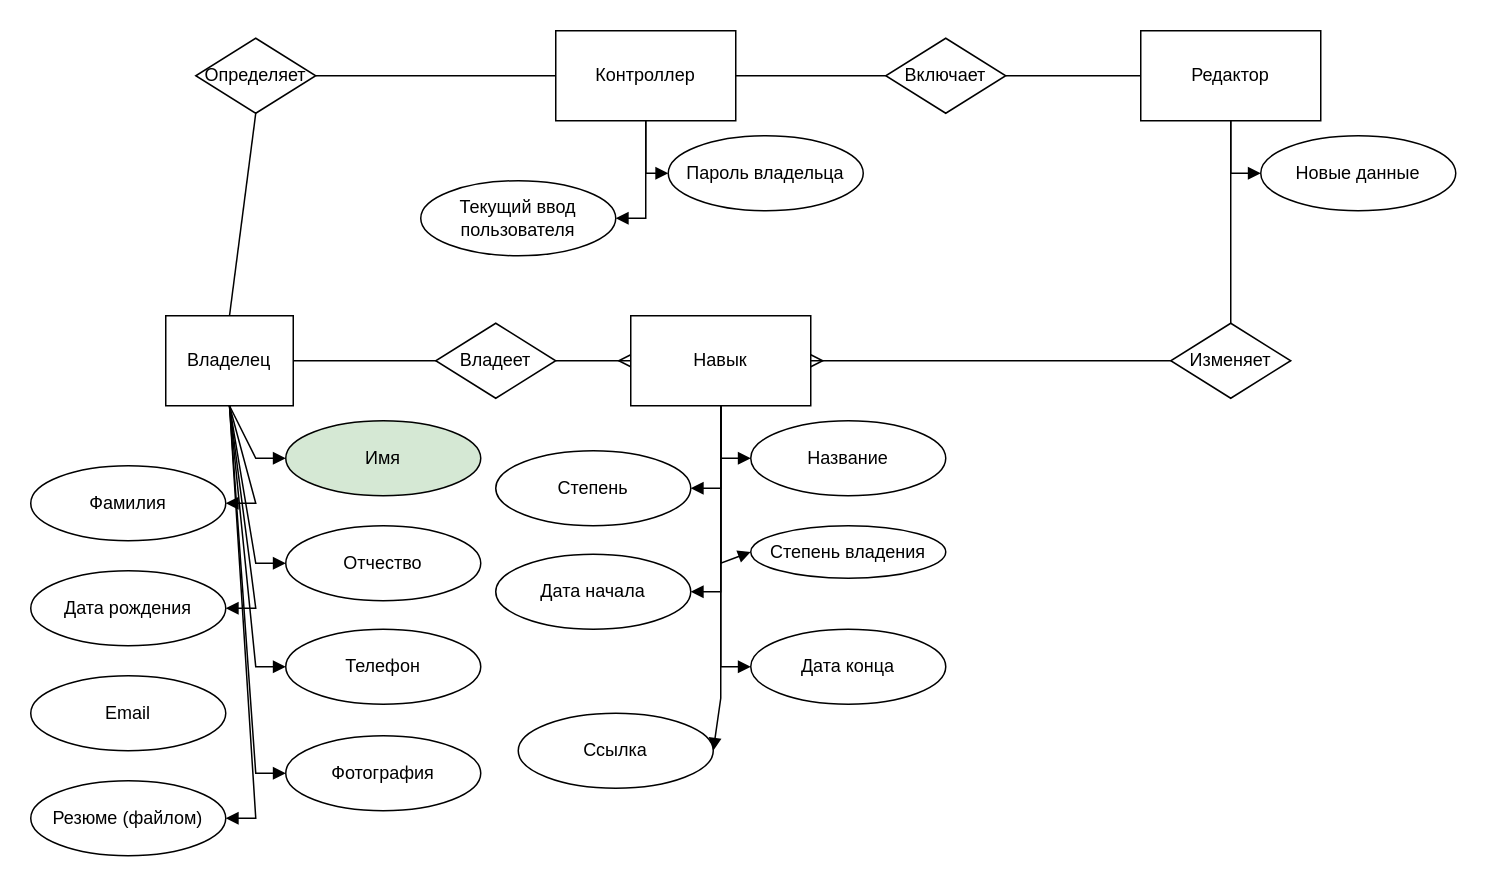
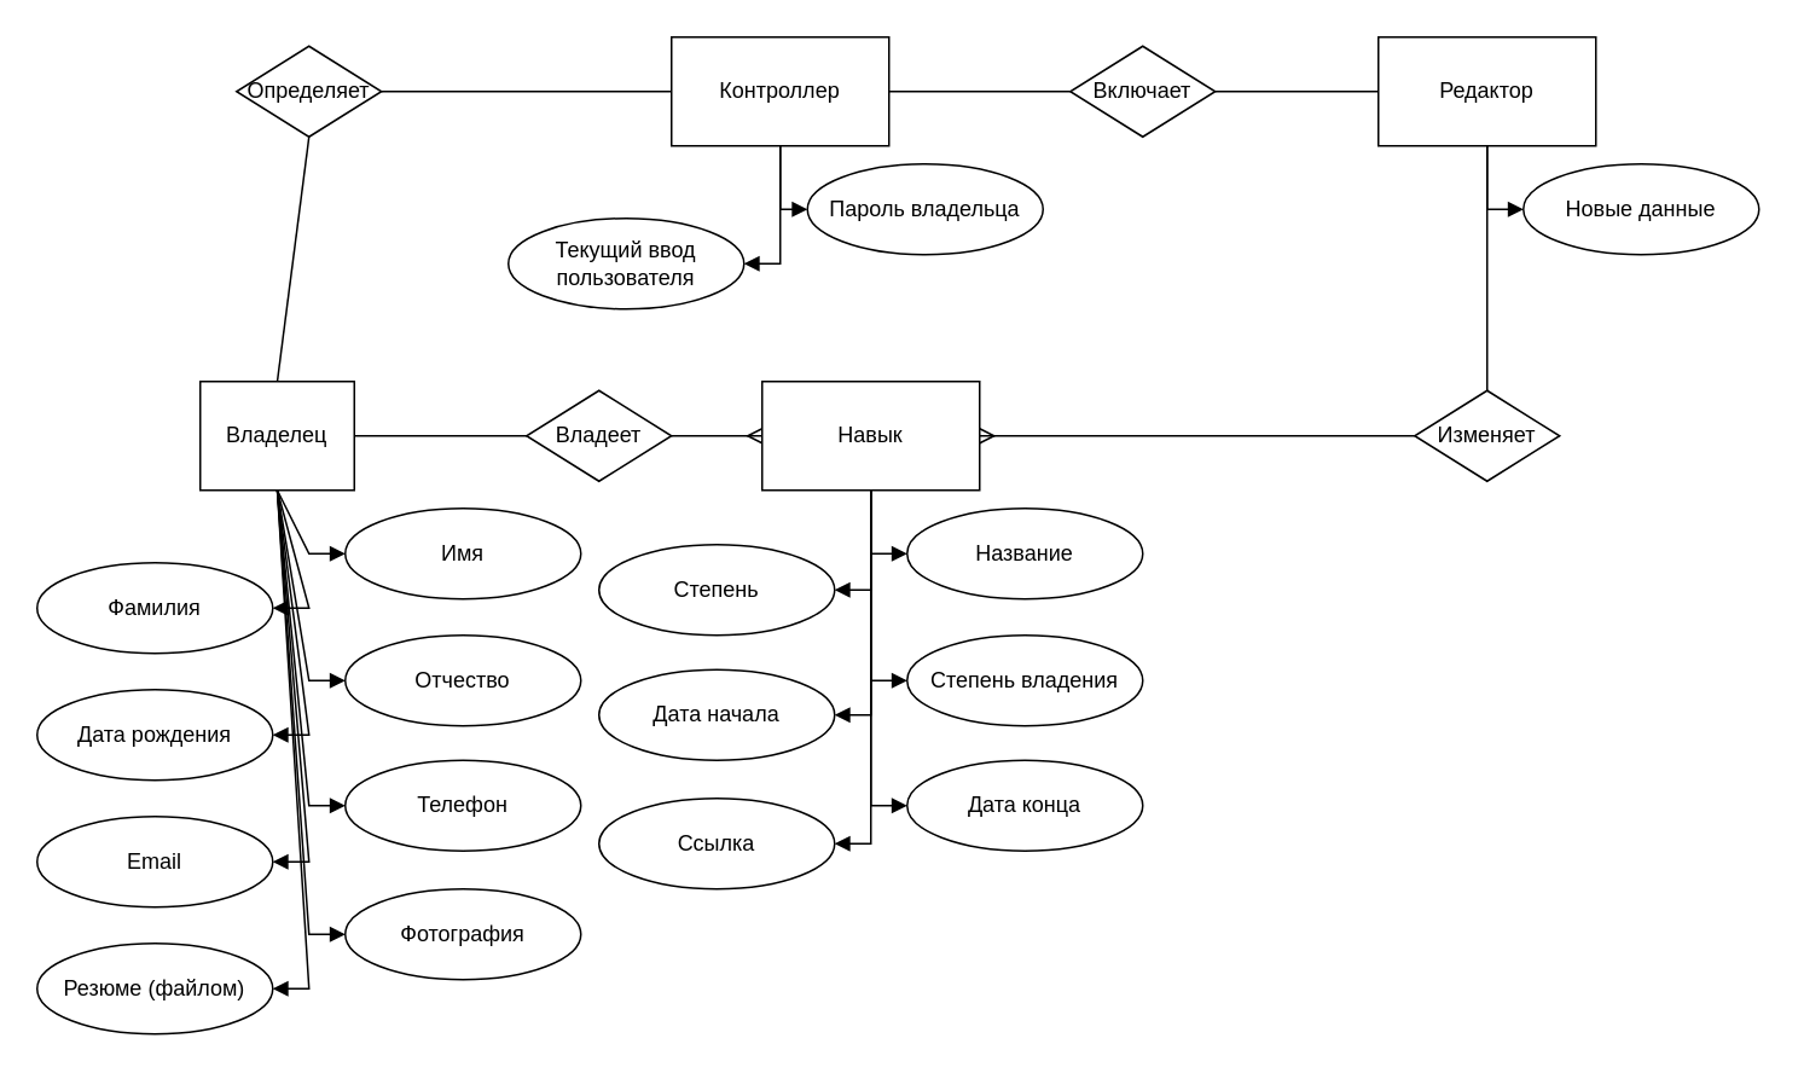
  <mxCell id="0" />
  <mxCell id="1" parent="0" />
  <mxCell id="2" style="edgeStyle=none;html=1;exitX=0.5;exitY=1;exitDx=0;exitDy=0;entryX=0;entryY=0.5;entryDx=0;entryDy=0;endArrow=block;endFill=1;rounded=0;" parent="1" source="12" target="13" edge="1"><mxGeometry relative="1" as="geometry"><Array as="points"><mxPoint x="170" y="305" /></Array></mxGeometry></mxCell>
  <mxCell id="3" style="edgeStyle=none;rounded=0;html=1;exitX=0.5;exitY=1;exitDx=0;exitDy=0;entryX=0;entryY=0.5;entryDx=0;entryDy=0;endArrow=block;endFill=1;" parent="1" source="12" target="15" edge="1"><mxGeometry relative="1" as="geometry"><Array as="points"><mxPoint x="170" y="375" /></Array></mxGeometry></mxCell>
  <mxCell id="4" style="edgeStyle=none;rounded=0;html=1;exitX=0.5;exitY=1;exitDx=0;exitDy=0;entryX=1;entryY=0.5;entryDx=0;entryDy=0;endArrow=block;endFill=1;" parent="1" source="12" target="14" edge="1"><mxGeometry relative="1" as="geometry"><Array as="points"><mxPoint x="170" y="335" /></Array></mxGeometry></mxCell>
  <mxCell id="5" style="edgeStyle=none;rounded=0;html=1;exitX=0.5;exitY=1;exitDx=0;exitDy=0;entryX=1;entryY=0.5;entryDx=0;entryDy=0;endArrow=block;endFill=1;" parent="1" source="12" target="16" edge="1"><mxGeometry relative="1" as="geometry"><Array as="points"><mxPoint x="170" y="405" /></Array></mxGeometry></mxCell>
  <mxCell id="6" style="edgeStyle=none;rounded=0;html=1;exitX=1;exitY=0.5;exitDx=0;exitDy=0;entryX=0;entryY=0.5;entryDx=0;entryDy=0;endArrow=none;endFill=0;" parent="1" source="12" target="33" edge="1"><mxGeometry relative="1" as="geometry"><Array as="points"><mxPoint x="330" y="240" /></Array></mxGeometry></mxCell>
  <mxCell id="7" style="edgeStyle=none;html=1;exitX=0.5;exitY=1;exitDx=0;exitDy=0;entryX=0;entryY=0.5;entryDx=0;entryDy=0;rounded=0;endArrow=block;endFill=1;" edge="1" parent="1" source="12" target="34"><mxGeometry relative="1" as="geometry"><Array as="points"><mxPoint x="170" y="444" /></Array></mxGeometry></mxCell>
+ <mxCell id="8" style="edgeStyle=none;rounded=0;html=1;exitX=0.5;exitY=1;exitDx=0;exitDy=0;entryX=1;entryY=0.5;entryDx=0;entryDy=0;endArrow=block;endFill=1;" edge="1" parent="1" source="12" target="35"><mxGeometry relative="1" as="geometry"><Array as="points"><mxPoint x="170" y="475" /></Array></mxGeometry></mxCell>
  <mxCell id="9" style="edgeStyle=none;rounded=0;html=1;exitX=0.5;exitY=1;exitDx=0;exitDy=0;entryX=0;entryY=0.5;entryDx=0;entryDy=0;endArrow=block;endFill=1;" edge="1" parent="1" source="12" target="36"><mxGeometry relative="1" as="geometry"><Array as="points"><mxPoint x="170" y="515" /></Array></mxGeometry></mxCell>
  <mxCell id="10" style="edgeStyle=none;rounded=0;html=1;exitX=0.5;exitY=1;exitDx=0;exitDy=0;entryX=1;entryY=0.5;entryDx=0;entryDy=0;endArrow=block;endFill=1;" edge="1" parent="1" source="12" target="41"><mxGeometry relative="1" as="geometry"><Array as="points"><mxPoint x="170" y="545" /></Array></mxGeometry></mxCell>
  <mxCell id="11" style="edgeStyle=none;rounded=0;html=1;exitX=0.5;exitY=0;exitDx=0;exitDy=0;entryX=0.5;entryY=1;entryDx=0;entryDy=0;endArrow=none;endFill=0;" edge="1" parent="1" source="12" target="43"><mxGeometry relative="1" as="geometry" /></mxCell>
  <mxCell id="12" value="Владелец" style="whiteSpace=wrap;html=1;" parent="1" vertex="1"><mxGeometry x="110" y="210" width="85" height="60" as="geometry" /></mxCell>
- <mxCell id="13" value="Имя" style="ellipse;whiteSpace=wrap;html=1;fillColor=#d5e8d4;" parent="1" vertex="1"><mxGeometry x="190" y="280" width="130" height="50" as="geometry" /></mxCell>
+ <mxCell id="13" value="Имя" style="ellipse;whiteSpace=wrap;html=1;" parent="1" vertex="1"><mxGeometry x="190" y="280" width="130" height="50" as="geometry" /></mxCell>
  <mxCell id="14" value="Фамилия" style="ellipse;whiteSpace=wrap;html=1;" parent="1" vertex="1"><mxGeometry x="20" y="310" width="130" height="50" as="geometry" /></mxCell>
  <mxCell id="15" value="Отчество" style="ellipse;whiteSpace=wrap;html=1;" parent="1" vertex="1"><mxGeometry x="190" y="350" width="130" height="50" as="geometry" /></mxCell>
  <mxCell id="16" value="Дата рождения" style="ellipse;whiteSpace=wrap;html=1;" parent="1" vertex="1"><mxGeometry x="20" y="380" width="130" height="50" as="geometry" /></mxCell>
  <mxCell id="17" style="edgeStyle=none;rounded=0;html=1;exitX=0.5;exitY=1;exitDx=0;exitDy=0;entryX=0;entryY=0.5;entryDx=0;entryDy=0;endArrow=block;endFill=1;" parent="1" source="20" target="21" edge="1"><mxGeometry relative="1" as="geometry"><Array as="points"><mxPoint x="430" y="115" /></Array></mxGeometry></mxCell>
  <mxCell id="18" style="edgeStyle=none;rounded=0;html=1;exitX=0.5;exitY=1;exitDx=0;exitDy=0;entryX=1;entryY=0.5;entryDx=0;entryDy=0;endArrow=block;endFill=1;" parent="1" source="20" target="22" edge="1"><mxGeometry relative="1" as="geometry"><Array as="points"><mxPoint x="430" y="145" /></Array></mxGeometry></mxCell>
  <mxCell id="19" style="edgeStyle=none;rounded=0;html=1;exitX=1;exitY=0.5;exitDx=0;exitDy=0;entryX=0;entryY=0.5;entryDx=0;entryDy=0;endArrow=none;endFill=0;" edge="1" parent="1" source="20" target="48"><mxGeometry relative="1" as="geometry" /></mxCell>
  <mxCell id="20" value="Контроллер" style="whiteSpace=wrap;html=1;" parent="1" vertex="1"><mxGeometry x="370" y="20" width="120" height="60" as="geometry" /></mxCell>
  <mxCell id="21" value="Пароль владельца" style="ellipse;whiteSpace=wrap;html=1;" parent="1" vertex="1"><mxGeometry x="445" y="90" width="130" height="50" as="geometry" /></mxCell>
  <mxCell id="22" value="Текущий ввод пользователя" style="ellipse;whiteSpace=wrap;html=1;" parent="1" vertex="1"><mxGeometry x="280" y="120" width="130" height="50" as="geometry" /></mxCell>
  <mxCell id="23" style="edgeStyle=none;rounded=0;html=1;exitX=0.5;exitY=1;exitDx=0;exitDy=0;entryX=0;entryY=0.5;entryDx=0;entryDy=0;endArrow=block;endFill=1;" parent="1" source="29" target="30" edge="1"><mxGeometry relative="1" as="geometry"><Array as="points"><mxPoint x="480" y="305" /></Array></mxGeometry></mxCell>
  <mxCell id="24" style="edgeStyle=none;rounded=0;html=1;exitX=0.5;exitY=1;exitDx=0;exitDy=0;entryX=1;entryY=0.5;entryDx=0;entryDy=0;endArrow=block;endFill=1;" parent="1" source="29" target="31" edge="1"><mxGeometry relative="1" as="geometry"><Array as="points"><mxPoint x="480" y="325" /></Array></mxGeometry></mxCell>
  <mxCell id="25" style="edgeStyle=none;rounded=0;html=1;exitX=0.5;exitY=1;exitDx=0;exitDy=0;entryX=0;entryY=0.5;entryDx=0;entryDy=0;endArrow=block;endFill=1;" edge="1" parent="1" source="29" target="37"><mxGeometry relative="1" as="geometry"><Array as="points"><mxPoint x="480" y="375" /></Array></mxGeometry></mxCell>
  <mxCell id="26" style="edgeStyle=none;rounded=0;html=1;exitX=0.5;exitY=1;exitDx=0;exitDy=0;entryX=1;entryY=0.5;entryDx=0;entryDy=0;endArrow=block;endFill=1;" edge="1" parent="1" source="29" target="38"><mxGeometry relative="1" as="geometry"><Array as="points"><mxPoint x="480" y="394" /></Array></mxGeometry></mxCell>
  <mxCell id="27" style="edgeStyle=none;rounded=0;html=1;exitX=0.5;exitY=1;exitDx=0;exitDy=0;entryX=0;entryY=0.5;entryDx=0;entryDy=0;endArrow=block;endFill=1;" edge="1" parent="1" source="29" target="39"><mxGeometry relative="1" as="geometry"><Array as="points"><mxPoint x="480" y="444" /></Array></mxGeometry></mxCell>
  <mxCell id="28" style="edgeStyle=none;rounded=0;html=1;exitX=0.5;exitY=1;exitDx=0;exitDy=0;entryX=1;entryY=0.5;entryDx=0;entryDy=0;endArrow=block;endFill=1;" edge="1" parent="1" source="29" target="40"><mxGeometry relative="1" as="geometry"><Array as="points"><mxPoint x="480" y="465" /></Array></mxGeometry></mxCell>
  <mxCell id="29" value="Навык" style="whiteSpace=wrap;html=1;" parent="1" vertex="1"><mxGeometry x="420" y="210" width="120" height="60" as="geometry" /></mxCell>
  <mxCell id="30" value="Название" style="ellipse;whiteSpace=wrap;html=1;" parent="1" vertex="1"><mxGeometry x="500" y="280" width="130" height="50" as="geometry" /></mxCell>
  <mxCell id="31" value="Степень" style="ellipse;whiteSpace=wrap;html=1;" parent="1" vertex="1"><mxGeometry x="330" y="300" width="130" height="50" as="geometry" /></mxCell>
  <mxCell id="32" style="edgeStyle=none;rounded=0;html=1;exitX=1;exitY=0.5;exitDx=0;exitDy=0;entryX=0;entryY=0.5;entryDx=0;entryDy=0;endArrow=ERmany;endFill=0;" parent="1" source="33" target="29" edge="1"><mxGeometry relative="1" as="geometry" /></mxCell>
  <mxCell id="33" value="Владеет" style="rhombus;whiteSpace=wrap;html=1;" parent="1" vertex="1"><mxGeometry x="290" y="215" width="80" height="50" as="geometry" /></mxCell>
  <mxCell id="34" value="Телефон" style="ellipse;whiteSpace=wrap;html=1;" vertex="1" parent="1"><mxGeometry x="190" y="419" width="130" height="50" as="geometry" /></mxCell>
  <mxCell id="35" value="Email" style="ellipse;whiteSpace=wrap;html=1;" vertex="1" parent="1"><mxGeometry x="20" y="450" width="130" height="50" as="geometry" /></mxCell>
  <mxCell id="36" value="Фотография" style="ellipse;whiteSpace=wrap;html=1;" vertex="1" parent="1"><mxGeometry x="190" y="490" width="130" height="50" as="geometry" /></mxCell>
- <mxCell id="37" value="Степень владения" style="ellipse;whiteSpace=wrap;html=1;" vertex="1" parent="1"><mxGeometry x="500" y="350" width="130" height="35" as="geometry" /></mxCell>
+ <mxCell id="37" value="Степень владения" style="ellipse;whiteSpace=wrap;html=1;" vertex="1" parent="1"><mxGeometry x="500" y="350" width="130" height="50" as="geometry" /></mxCell>
  <mxCell id="38" value="Дата начала" style="ellipse;whiteSpace=wrap;html=1;" vertex="1" parent="1"><mxGeometry x="330" y="369" width="130" height="50" as="geometry" /></mxCell>
  <mxCell id="39" value="Дата конца" style="ellipse;whiteSpace=wrap;html=1;" vertex="1" parent="1"><mxGeometry x="500" y="419" width="130" height="50" as="geometry" /></mxCell>
- <mxCell id="40" value="Ссылка" style="ellipse;whiteSpace=wrap;html=1;" vertex="1" parent="1"><mxGeometry x="345" y="475" width="130" height="50" as="geometry" /></mxCell>
+ <mxCell id="40" value="Ссылка" style="ellipse;whiteSpace=wrap;html=1;" vertex="1" parent="1"><mxGeometry x="330" y="440" width="130" height="50" as="geometry" /></mxCell>
  <mxCell id="41" value="Резюме (файлом)" style="ellipse;whiteSpace=wrap;html=1;" vertex="1" parent="1"><mxGeometry x="20" y="520" width="130" height="50" as="geometry" /></mxCell>
  <mxCell id="42" style="edgeStyle=none;rounded=0;html=1;exitX=1;exitY=0.5;exitDx=0;exitDy=0;entryX=0;entryY=0.5;entryDx=0;entryDy=0;endArrow=none;endFill=0;" edge="1" parent="1" source="43" target="20"><mxGeometry relative="1" as="geometry" /></mxCell>
  <mxCell id="43" value="Определяет" style="rhombus;whiteSpace=wrap;html=1;" vertex="1" parent="1"><mxGeometry x="130" y="25" width="80" height="50" as="geometry" /></mxCell>
  <mxCell id="44" style="edgeStyle=none;rounded=0;html=1;exitX=0;exitY=0.5;exitDx=0;exitDy=0;entryX=1;entryY=0.5;entryDx=0;entryDy=0;endArrow=ERmany;endFill=0;startArrow=none;" edge="1" parent="1" source="51" target="29"><mxGeometry relative="1" as="geometry"><Array as="points" /></mxGeometry></mxCell>
  <mxCell id="45" style="edgeStyle=none;rounded=0;html=1;exitX=0.5;exitY=1;exitDx=0;exitDy=0;entryX=0;entryY=0.5;entryDx=0;entryDy=0;endArrow=block;endFill=1;" edge="1" parent="1" source="46" target="49"><mxGeometry relative="1" as="geometry"><Array as="points"><mxPoint x="820" y="115" /></Array></mxGeometry></mxCell>
  <mxCell id="46" value="Редактор" style="whiteSpace=wrap;html=1;" vertex="1" parent="1"><mxGeometry x="760" y="20" width="120" height="60" as="geometry" /></mxCell>
  <mxCell id="47" style="edgeStyle=none;rounded=0;html=1;exitX=1;exitY=0.5;exitDx=0;exitDy=0;entryX=0;entryY=0.5;entryDx=0;entryDy=0;endArrow=none;endFill=0;" edge="1" parent="1" source="48" target="46"><mxGeometry relative="1" as="geometry" /></mxCell>
  <mxCell id="48" value="Включает" style="rhombus;whiteSpace=wrap;html=1;" vertex="1" parent="1"><mxGeometry x="590" y="25" width="80" height="50" as="geometry" /></mxCell>
  <mxCell id="49" value="Новые данные" style="ellipse;whiteSpace=wrap;html=1;" vertex="1" parent="1"><mxGeometry x="840" y="90" width="130" height="50" as="geometry" /></mxCell>
  <mxCell id="50" value="" style="edgeStyle=none;rounded=0;html=1;exitX=0.5;exitY=1;exitDx=0;exitDy=0;entryX=1;entryY=0.5;entryDx=0;entryDy=0;endArrow=none;endFill=0;" edge="1" parent="1" source="46" target="51"><mxGeometry relative="1" as="geometry"><mxPoint x="820" y="80" as="sourcePoint" /><mxPoint x="540" y="240" as="targetPoint" /><Array as="points"><mxPoint x="820" y="240" /></Array></mxGeometry></mxCell>
  <mxCell id="51" value="Изменяет" style="rhombus;whiteSpace=wrap;html=1;" vertex="1" parent="1"><mxGeometry x="780" y="215" width="80" height="50" as="geometry" /></mxCell>
